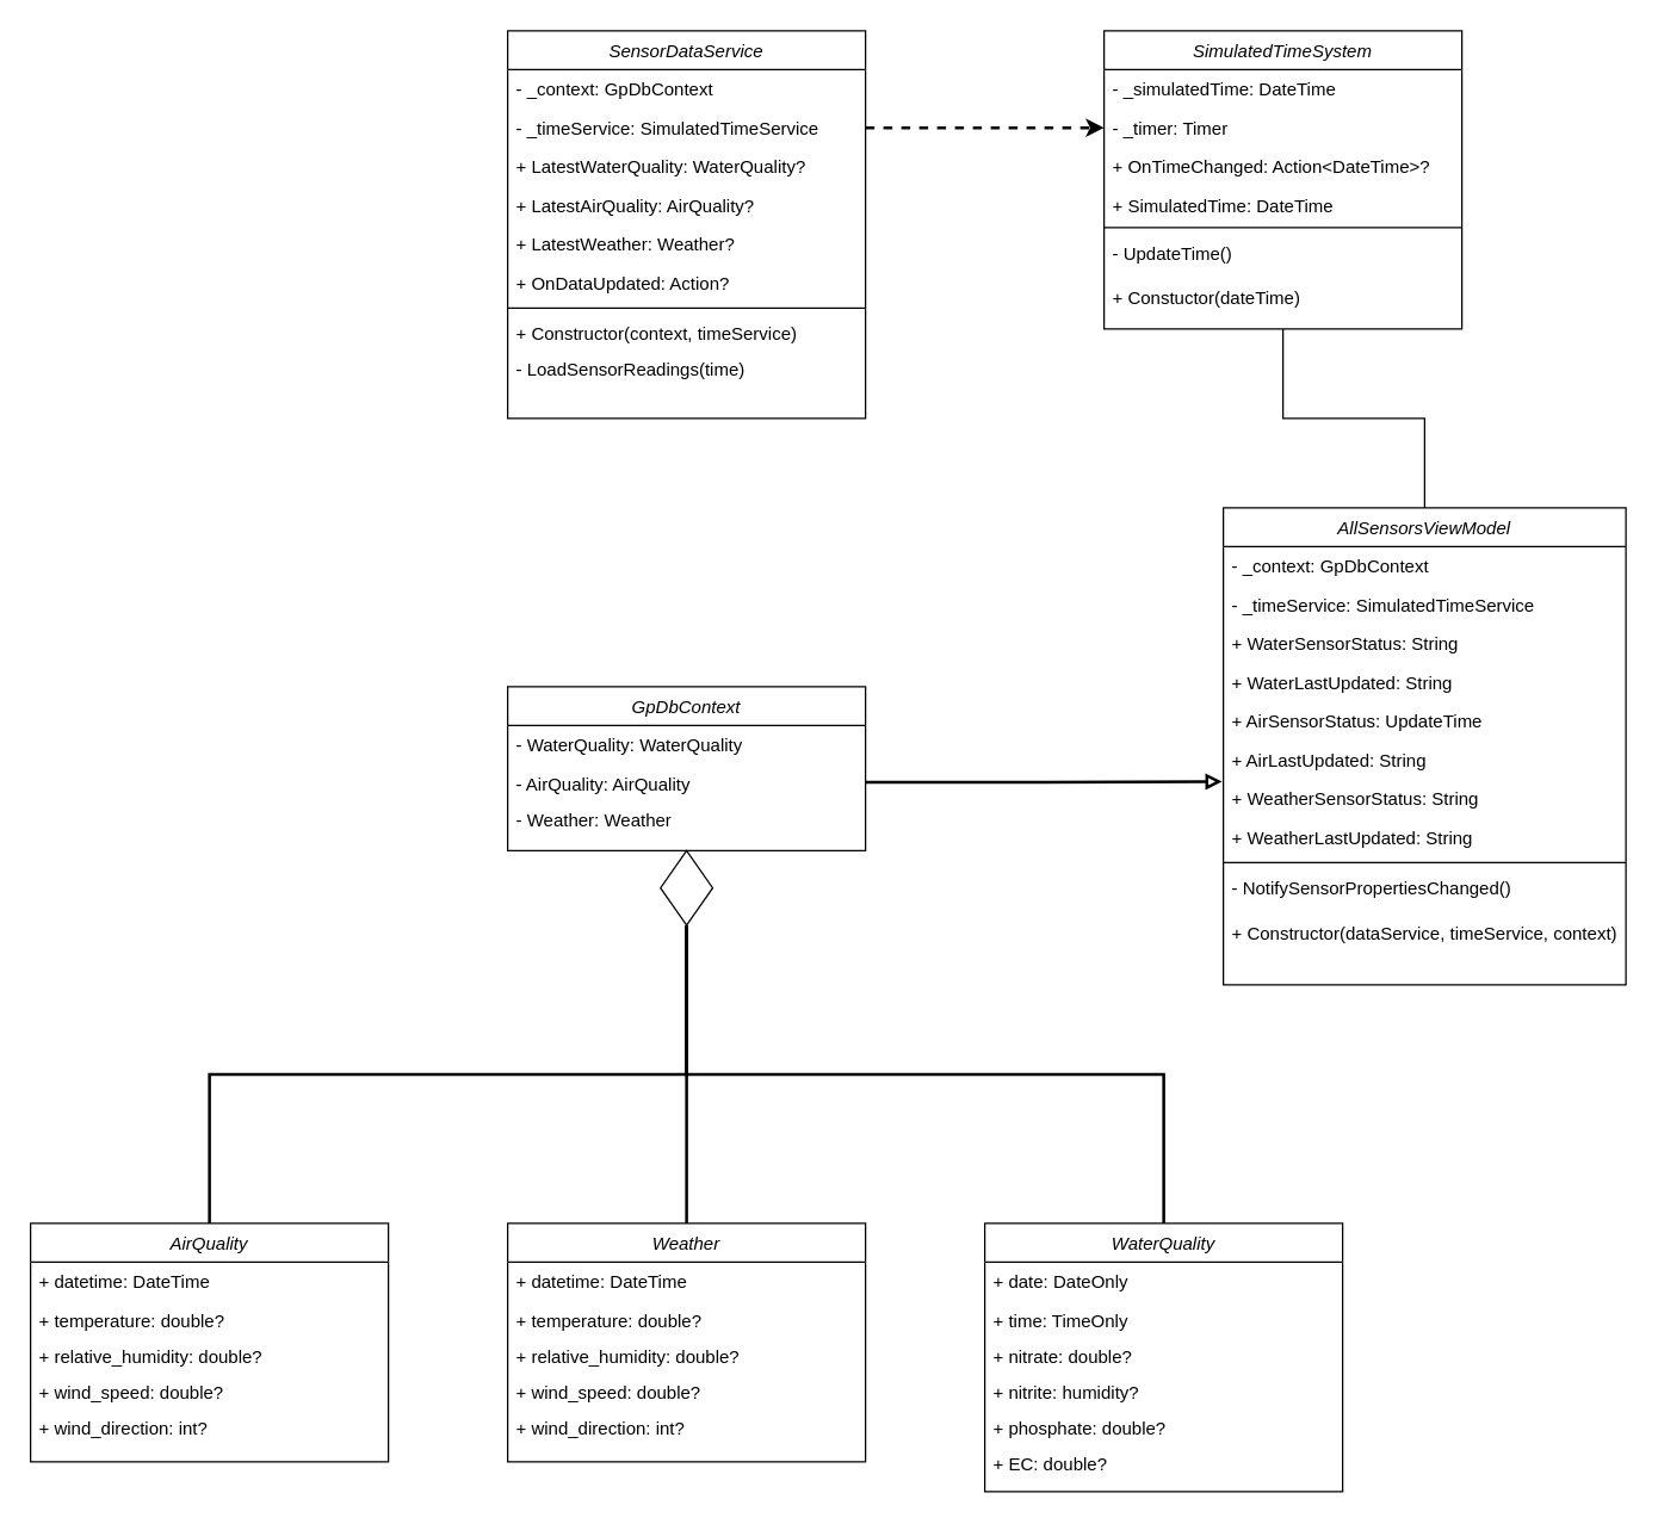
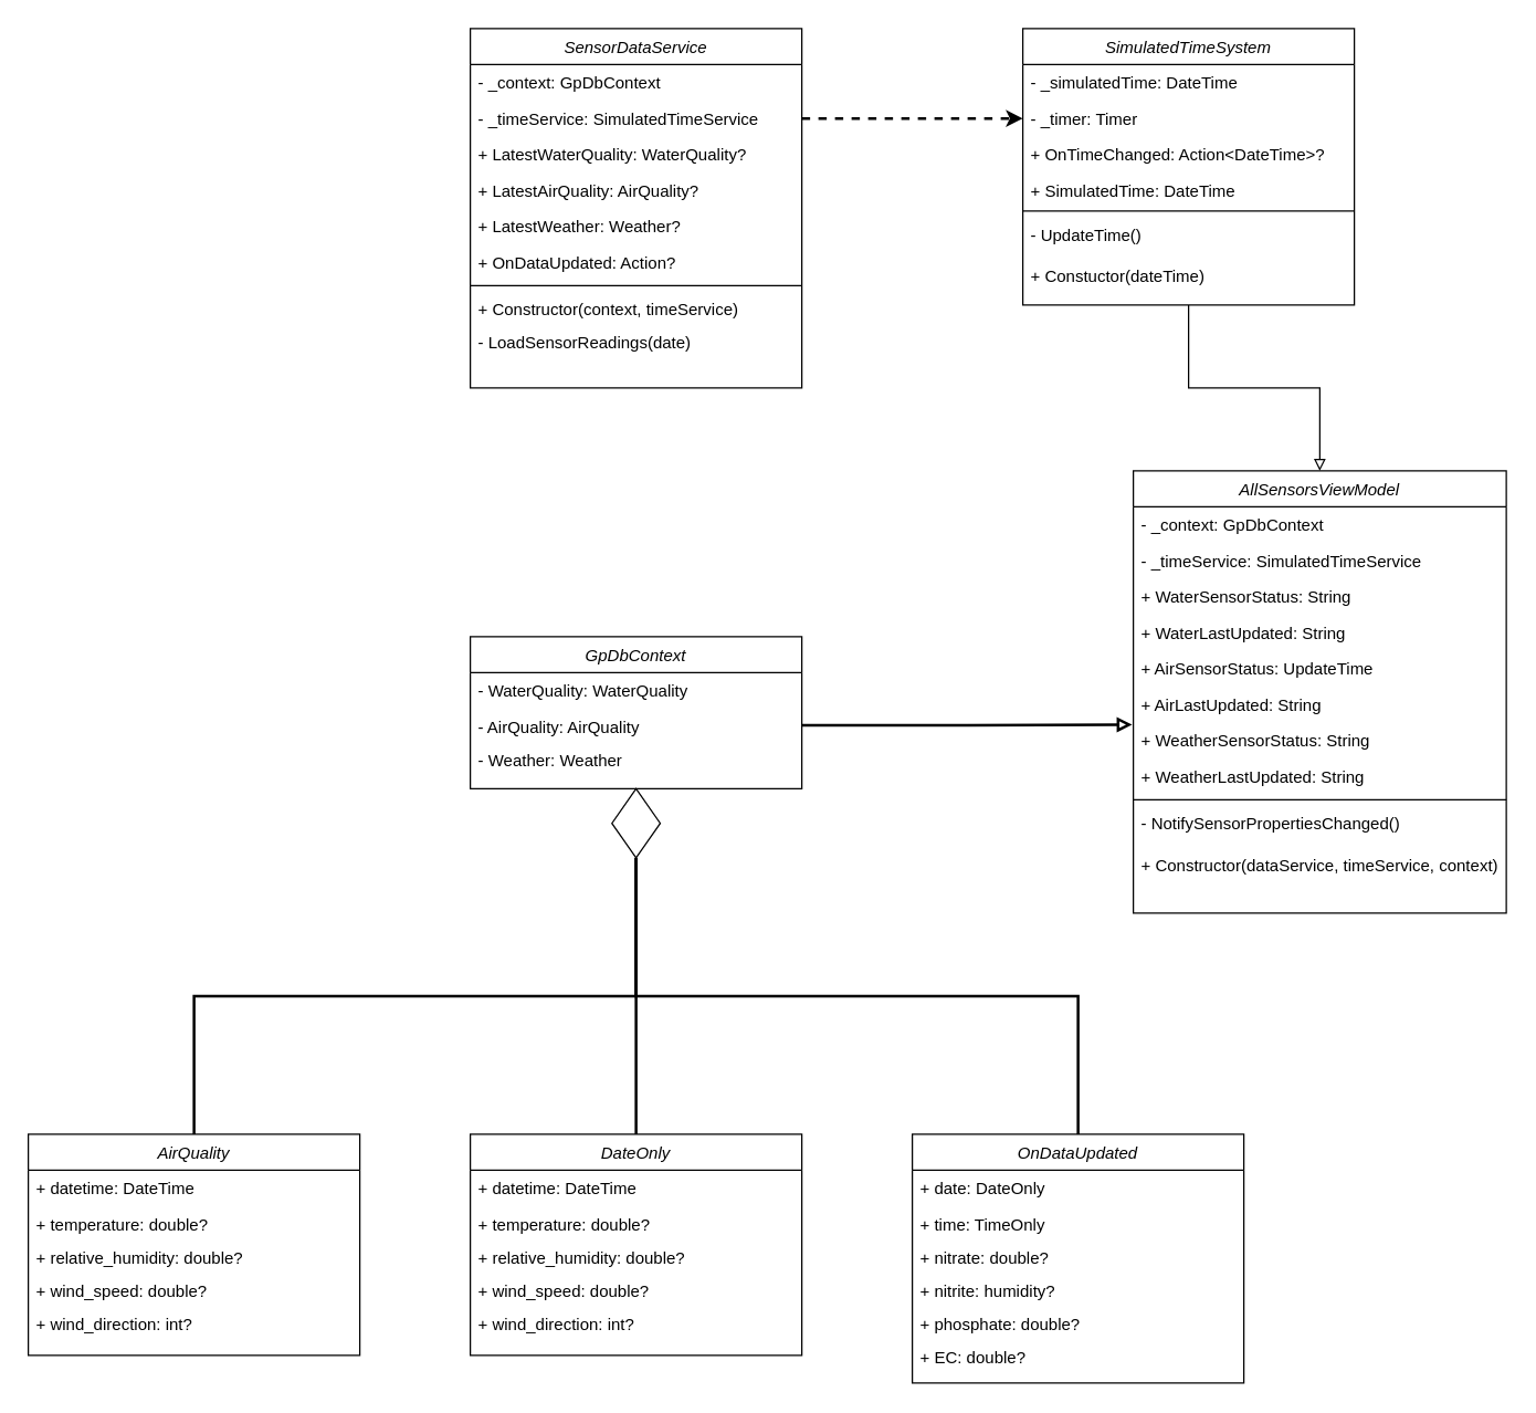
  <mxCell id="0" />
  <mxCell id="1" parent="0" />
  <mxCell id="2" value="SensorDataService" style="swimlane;fontStyle=2;align=center;verticalAlign=top;childLayout=stackLayout;horizontal=1;startSize=26;horizontalStack=0;resizeParent=1;resizeLast=0;collapsible=1;marginBottom=0;rounded=0;shadow=0;strokeWidth=1;" parent="1" vertex="1"><mxGeometry x="340" y="20" width="240" height="260" as="geometry"><mxRectangle x="230" y="140" width="160" height="26" as="alternateBounds" /></mxGeometry></mxCell>
  <mxCell id="3" value="- _context: GpDbContext" style="text;align=left;verticalAlign=top;spacingLeft=4;spacingRight=4;overflow=hidden;rotatable=0;points=[[0,0.5],[1,0.5]];portConstraint=eastwest;" parent="2" vertex="1"><mxGeometry y="26" width="240" height="26" as="geometry" /></mxCell>
  <mxCell id="4" value="- _timeService: SimulatedTimeService" style="text;align=left;verticalAlign=top;spacingLeft=4;spacingRight=4;overflow=hidden;rotatable=0;points=[[0,0.5],[1,0.5]];portConstraint=eastwest;rounded=0;shadow=0;html=0;" parent="2" vertex="1"><mxGeometry y="52" width="240" height="26" as="geometry" /></mxCell>
  <mxCell id="5" value="+ LatestWaterQuality: WaterQuality?" style="text;align=left;verticalAlign=top;spacingLeft=4;spacingRight=4;overflow=hidden;rotatable=0;points=[[0,0.5],[1,0.5]];portConstraint=eastwest;rounded=0;shadow=0;html=0;" vertex="1" parent="2"><mxGeometry y="78" width="240" height="26" as="geometry" /></mxCell>
  <mxCell id="6" value="+ LatestAirQuality: AirQuality?" style="text;align=left;verticalAlign=top;spacingLeft=4;spacingRight=4;overflow=hidden;rotatable=0;points=[[0,0.5],[1,0.5]];portConstraint=eastwest;rounded=0;shadow=0;html=0;" vertex="1" parent="2"><mxGeometry y="104" width="240" height="26" as="geometry" /></mxCell>
  <mxCell id="7" value="+ LatestWeather: Weather?" style="text;align=left;verticalAlign=top;spacingLeft=4;spacingRight=4;overflow=hidden;rotatable=0;points=[[0,0.5],[1,0.5]];portConstraint=eastwest;rounded=0;shadow=0;html=0;" vertex="1" parent="2"><mxGeometry y="130" width="240" height="26" as="geometry" /></mxCell>
  <mxCell id="8" value="+ OnDataUpdated: Action?" style="text;align=left;verticalAlign=top;spacingLeft=4;spacingRight=4;overflow=hidden;rotatable=0;points=[[0,0.5],[1,0.5]];portConstraint=eastwest;rounded=0;shadow=0;html=0;" vertex="1" parent="2"><mxGeometry y="156" width="240" height="26" as="geometry" /></mxCell>
  <mxCell id="9" value="" style="line;html=1;strokeWidth=1;align=left;verticalAlign=middle;spacingTop=-1;spacingLeft=3;spacingRight=3;rotatable=0;labelPosition=right;points=[];portConstraint=eastwest;" parent="2" vertex="1"><mxGeometry y="182" width="240" height="8" as="geometry" /></mxCell>
  <mxCell id="10" value="+ Constructor(context, timeService)" style="text;align=left;verticalAlign=top;spacingLeft=4;spacingRight=4;overflow=hidden;rotatable=0;points=[[0,0.5],[1,0.5]];portConstraint=eastwest;" parent="2" vertex="1"><mxGeometry y="190" width="240" height="24" as="geometry" /></mxCell>
- <mxCell id="11" value="- LoadSensorReadings(time)" style="text;align=left;verticalAlign=top;spacingLeft=4;spacingRight=4;overflow=hidden;rotatable=0;points=[[0,0.5],[1,0.5]];portConstraint=eastwest;" vertex="1" parent="2"><mxGeometry y="214" width="240" height="26" as="geometry" /></mxCell>
- <mxCell id="12" style="edgeStyle=orthogonalEdgeStyle;rounded=0;orthogonalLoop=1;jettySize=auto;html=1;exitX=0.5;exitY=1;exitDx=0;exitDy=0;entryX=0.5;entryY=0;entryDx=0;entryDy=0;endArrow=none;endFill=0;" edge="1" parent="1" source="13" target="49"><mxGeometry relative="1" as="geometry" /></mxCell>
+ <mxCell id="11" value="- LoadSensorReadings(date)" style="text;align=left;verticalAlign=top;spacingLeft=4;spacingRight=4;overflow=hidden;rotatable=0;points=[[0,0.5],[1,0.5]];portConstraint=eastwest;" vertex="1" parent="2"><mxGeometry y="214" width="240" height="26" as="geometry" /></mxCell>
+ <mxCell id="12" style="edgeStyle=orthogonalEdgeStyle;rounded=0;orthogonalLoop=1;jettySize=auto;html=1;exitX=0.5;exitY=1;exitDx=0;exitDy=0;entryX=0.5;entryY=0;entryDx=0;entryDy=0;endArrow=block;endFill=0;" edge="1" parent="1" source="13" target="49"><mxGeometry relative="1" as="geometry" /></mxCell>
  <mxCell id="13" value="SimulatedTimeSystem" style="swimlane;fontStyle=2;align=center;verticalAlign=top;childLayout=stackLayout;horizontal=1;startSize=26;horizontalStack=0;resizeParent=1;resizeLast=0;collapsible=1;marginBottom=0;rounded=0;shadow=0;strokeWidth=1;" vertex="1" parent="1"><mxGeometry x="740" y="20" width="240" height="200" as="geometry"><mxRectangle x="230" y="140" width="160" height="26" as="alternateBounds" /></mxGeometry></mxCell>
  <mxCell id="14" value="- _simulatedTime: DateTime" style="text;align=left;verticalAlign=top;spacingLeft=4;spacingRight=4;overflow=hidden;rotatable=0;points=[[0,0.5],[1,0.5]];portConstraint=eastwest;" vertex="1" parent="13"><mxGeometry y="26" width="240" height="26" as="geometry" /></mxCell>
  <mxCell id="15" value="- _timer: Timer" style="text;align=left;verticalAlign=top;spacingLeft=4;spacingRight=4;overflow=hidden;rotatable=0;points=[[0,0.5],[1,0.5]];portConstraint=eastwest;" vertex="1" parent="13"><mxGeometry y="52" width="240" height="26" as="geometry" /></mxCell>
  <mxCell id="16" value="+ OnTimeChanged: Action&lt;DateTime&gt;?" style="text;align=left;verticalAlign=top;spacingLeft=4;spacingRight=4;overflow=hidden;rotatable=0;points=[[0,0.5],[1,0.5]];portConstraint=eastwest;" vertex="1" parent="13"><mxGeometry y="78" width="240" height="26" as="geometry" /></mxCell>
  <mxCell id="17" value="+ SimulatedTime: DateTime" style="text;align=left;verticalAlign=top;spacingLeft=4;spacingRight=4;overflow=hidden;rotatable=0;points=[[0,0.5],[1,0.5]];portConstraint=eastwest;" vertex="1" parent="13"><mxGeometry y="104" width="240" height="24" as="geometry" /></mxCell>
  <mxCell id="18" value="" style="line;html=1;strokeWidth=1;align=left;verticalAlign=middle;spacingTop=-1;spacingLeft=3;spacingRight=3;rotatable=0;labelPosition=right;points=[];portConstraint=eastwest;" vertex="1" parent="13"><mxGeometry y="128" width="240" height="8" as="geometry" /></mxCell>
  <mxCell id="19" value="- UpdateTime()" style="text;align=left;verticalAlign=top;spacingLeft=4;spacingRight=4;overflow=hidden;rotatable=0;points=[[0,0.5],[1,0.5]];portConstraint=eastwest;" vertex="1" parent="13"><mxGeometry y="136" width="240" height="30" as="geometry" /></mxCell>
  <mxCell id="20" value="+ Constuctor(dateTime)" style="text;align=left;verticalAlign=top;spacingLeft=4;spacingRight=4;overflow=hidden;rotatable=0;points=[[0,0.5],[1,0.5]];portConstraint=eastwest;" vertex="1" parent="13"><mxGeometry y="166" width="240" height="24" as="geometry" /></mxCell>
  <mxCell id="21" value="GpDbContext" style="swimlane;fontStyle=2;align=center;verticalAlign=top;childLayout=stackLayout;horizontal=1;startSize=26;horizontalStack=0;resizeParent=1;resizeLast=0;collapsible=1;marginBottom=0;rounded=0;shadow=0;strokeWidth=1;" vertex="1" parent="1"><mxGeometry x="340" y="460" width="240" height="110" as="geometry"><mxRectangle x="230" y="140" width="160" height="26" as="alternateBounds" /></mxGeometry></mxCell>
  <mxCell id="22" value="- WaterQuality: WaterQuality" style="text;align=left;verticalAlign=top;spacingLeft=4;spacingRight=4;overflow=hidden;rotatable=0;points=[[0,0.5],[1,0.5]];portConstraint=eastwest;" vertex="1" parent="21"><mxGeometry y="26" width="240" height="26" as="geometry" /></mxCell>
  <mxCell id="23" value="- AirQuality: AirQuality" style="text;align=left;verticalAlign=top;spacingLeft=4;spacingRight=4;overflow=hidden;rotatable=0;points=[[0,0.5],[1,0.5]];portConstraint=eastwest;" vertex="1" parent="21"><mxGeometry y="52" width="240" height="24" as="geometry" /></mxCell>
  <mxCell id="24" value="- Weather: Weather" style="text;align=left;verticalAlign=top;spacingLeft=4;spacingRight=4;overflow=hidden;rotatable=0;points=[[0,0.5],[1,0.5]];portConstraint=eastwest;" vertex="1" parent="21"><mxGeometry y="76" width="240" height="24" as="geometry" /></mxCell>
- <mxCell id="25" value="WaterQuality" style="swimlane;fontStyle=2;align=center;verticalAlign=top;childLayout=stackLayout;horizontal=1;startSize=26;horizontalStack=0;resizeParent=1;resizeLast=0;collapsible=1;marginBottom=0;rounded=0;shadow=0;strokeWidth=1;" vertex="1" parent="1"><mxGeometry x="660" y="820" width="240" height="180" as="geometry"><mxRectangle x="230" y="140" width="160" height="26" as="alternateBounds" /></mxGeometry></mxCell>
+ <mxCell id="25" value="OnDataUpdated" style="swimlane;fontStyle=2;align=center;verticalAlign=top;childLayout=stackLayout;horizontal=1;startSize=26;horizontalStack=0;resizeParent=1;resizeLast=0;collapsible=1;marginBottom=0;rounded=0;shadow=0;strokeWidth=1;" vertex="1" parent="1"><mxGeometry x="660" y="820" width="240" height="180" as="geometry"><mxRectangle x="230" y="140" width="160" height="26" as="alternateBounds" /></mxGeometry></mxCell>
  <mxCell id="26" value="+ date: DateOnly" style="text;align=left;verticalAlign=top;spacingLeft=4;spacingRight=4;overflow=hidden;rotatable=0;points=[[0,0.5],[1,0.5]];portConstraint=eastwest;" vertex="1" parent="25"><mxGeometry y="26" width="240" height="26" as="geometry" /></mxCell>
  <mxCell id="27" value="+ time: TimeOnly" style="text;align=left;verticalAlign=top;spacingLeft=4;spacingRight=4;overflow=hidden;rotatable=0;points=[[0,0.5],[1,0.5]];portConstraint=eastwest;" vertex="1" parent="25"><mxGeometry y="52" width="240" height="24" as="geometry" /></mxCell>
  <mxCell id="28" value="+ nitrate: double?" style="text;align=left;verticalAlign=top;spacingLeft=4;spacingRight=4;overflow=hidden;rotatable=0;points=[[0,0.5],[1,0.5]];portConstraint=eastwest;" vertex="1" parent="25"><mxGeometry y="76" width="240" height="24" as="geometry" /></mxCell>
  <mxCell id="29" value="+ nitrite: humidity?" style="text;align=left;verticalAlign=top;spacingLeft=4;spacingRight=4;overflow=hidden;rotatable=0;points=[[0,0.5],[1,0.5]];portConstraint=eastwest;" vertex="1" parent="25"><mxGeometry y="100" width="240" height="24" as="geometry" /></mxCell>
  <mxCell id="30" value="+ phosphate: double?" style="text;align=left;verticalAlign=top;spacingLeft=4;spacingRight=4;overflow=hidden;rotatable=0;points=[[0,0.5],[1,0.5]];portConstraint=eastwest;" vertex="1" parent="25"><mxGeometry y="124" width="240" height="24" as="geometry" /></mxCell>
  <mxCell id="31" value="+ EC: double?" style="text;align=left;verticalAlign=top;spacingLeft=4;spacingRight=4;overflow=hidden;rotatable=0;points=[[0,0.5],[1,0.5]];portConstraint=eastwest;" vertex="1" parent="25"><mxGeometry y="148" width="240" height="24" as="geometry" /></mxCell>
- <mxCell id="32" value="Weather" style="swimlane;fontStyle=2;align=center;verticalAlign=top;childLayout=stackLayout;horizontal=1;startSize=26;horizontalStack=0;resizeParent=1;resizeLast=0;collapsible=1;marginBottom=0;rounded=0;shadow=0;strokeWidth=1;" vertex="1" parent="1"><mxGeometry x="340" y="820" width="240" height="160" as="geometry"><mxRectangle x="230" y="140" width="160" height="26" as="alternateBounds" /></mxGeometry></mxCell>
+ <mxCell id="32" value="DateOnly" style="swimlane;fontStyle=2;align=center;verticalAlign=top;childLayout=stackLayout;horizontal=1;startSize=26;horizontalStack=0;resizeParent=1;resizeLast=0;collapsible=1;marginBottom=0;rounded=0;shadow=0;strokeWidth=1;" vertex="1" parent="1"><mxGeometry x="340" y="820" width="240" height="160" as="geometry"><mxRectangle x="230" y="140" width="160" height="26" as="alternateBounds" /></mxGeometry></mxCell>
  <mxCell id="33" value="+ datetime: DateTime" style="text;align=left;verticalAlign=top;spacingLeft=4;spacingRight=4;overflow=hidden;rotatable=0;points=[[0,0.5],[1,0.5]];portConstraint=eastwest;" vertex="1" parent="32"><mxGeometry y="26" width="240" height="26" as="geometry" /></mxCell>
  <mxCell id="34" value="+ temperature: double?" style="text;align=left;verticalAlign=top;spacingLeft=4;spacingRight=4;overflow=hidden;rotatable=0;points=[[0,0.5],[1,0.5]];portConstraint=eastwest;" vertex="1" parent="32"><mxGeometry y="52" width="240" height="24" as="geometry" /></mxCell>
  <mxCell id="35" value="+ relative_humidity: double?" style="text;align=left;verticalAlign=top;spacingLeft=4;spacingRight=4;overflow=hidden;rotatable=0;points=[[0,0.5],[1,0.5]];portConstraint=eastwest;" vertex="1" parent="32"><mxGeometry y="76" width="240" height="24" as="geometry" /></mxCell>
  <mxCell id="36" value="+ wind_speed: double?" style="text;align=left;verticalAlign=top;spacingLeft=4;spacingRight=4;overflow=hidden;rotatable=0;points=[[0,0.5],[1,0.5]];portConstraint=eastwest;" vertex="1" parent="32"><mxGeometry y="100" width="240" height="24" as="geometry" /></mxCell>
  <mxCell id="37" value="+ wind_direction: int?" style="text;align=left;verticalAlign=top;spacingLeft=4;spacingRight=4;overflow=hidden;rotatable=0;points=[[0,0.5],[1,0.5]];portConstraint=eastwest;" vertex="1" parent="32"><mxGeometry y="124" width="240" height="36" as="geometry" /></mxCell>
  <mxCell id="38" value="AirQuality" style="swimlane;fontStyle=2;align=center;verticalAlign=top;childLayout=stackLayout;horizontal=1;startSize=26;horizontalStack=0;resizeParent=1;resizeLast=0;collapsible=1;marginBottom=0;rounded=0;shadow=0;strokeWidth=1;" vertex="1" parent="1"><mxGeometry x="20" y="820" width="240" height="160" as="geometry"><mxRectangle x="230" y="140" width="160" height="26" as="alternateBounds" /></mxGeometry></mxCell>
  <mxCell id="39" value="+ datetime: DateTime" style="text;align=left;verticalAlign=top;spacingLeft=4;spacingRight=4;overflow=hidden;rotatable=0;points=[[0,0.5],[1,0.5]];portConstraint=eastwest;" vertex="1" parent="38"><mxGeometry y="26" width="240" height="26" as="geometry" /></mxCell>
  <mxCell id="40" value="+ temperature: double?" style="text;align=left;verticalAlign=top;spacingLeft=4;spacingRight=4;overflow=hidden;rotatable=0;points=[[0,0.5],[1,0.5]];portConstraint=eastwest;" vertex="1" parent="38"><mxGeometry y="52" width="240" height="24" as="geometry" /></mxCell>
  <mxCell id="41" value="+ relative_humidity: double?" style="text;align=left;verticalAlign=top;spacingLeft=4;spacingRight=4;overflow=hidden;rotatable=0;points=[[0,0.5],[1,0.5]];portConstraint=eastwest;" vertex="1" parent="38"><mxGeometry y="76" width="240" height="24" as="geometry" /></mxCell>
  <mxCell id="42" value="+ wind_speed: double?" style="text;align=left;verticalAlign=top;spacingLeft=4;spacingRight=4;overflow=hidden;rotatable=0;points=[[0,0.5],[1,0.5]];portConstraint=eastwest;" vertex="1" parent="38"><mxGeometry y="100" width="240" height="24" as="geometry" /></mxCell>
  <mxCell id="43" value="+ wind_direction: int?" style="text;align=left;verticalAlign=top;spacingLeft=4;spacingRight=4;overflow=hidden;rotatable=0;points=[[0,0.5],[1,0.5]];portConstraint=eastwest;" vertex="1" parent="38"><mxGeometry y="124" width="240" height="36" as="geometry" /></mxCell>
  <mxCell id="44" style="edgeStyle=orthogonalEdgeStyle;rounded=0;orthogonalLoop=1;jettySize=auto;html=1;exitX=0.5;exitY=1;exitDx=0;exitDy=0;entryX=0.5;entryY=0;entryDx=0;entryDy=0;endArrow=none;endFill=0;strokeWidth=2;" edge="1" parent="1" source="47" target="32"><mxGeometry relative="1" as="geometry" /></mxCell>
  <mxCell id="45" style="edgeStyle=orthogonalEdgeStyle;rounded=0;orthogonalLoop=1;jettySize=auto;html=1;exitX=0.5;exitY=1;exitDx=0;exitDy=0;entryX=0.5;entryY=0;entryDx=0;entryDy=0;endArrow=none;endFill=0;strokeWidth=2;" edge="1" parent="1" source="47" target="38"><mxGeometry relative="1" as="geometry" /></mxCell>
  <mxCell id="46" style="edgeStyle=orthogonalEdgeStyle;rounded=0;orthogonalLoop=1;jettySize=auto;html=1;exitX=0.5;exitY=1;exitDx=0;exitDy=0;entryX=0.5;entryY=0;entryDx=0;entryDy=0;endArrow=none;endFill=0;strokeWidth=2;" edge="1" parent="1" source="47" target="25"><mxGeometry relative="1" as="geometry" /></mxCell>
  <mxCell id="47" value="" style="rhombus;whiteSpace=wrap;html=1;" vertex="1" parent="1"><mxGeometry x="442.5" y="570" width="35" height="50" as="geometry" /></mxCell>
  <mxCell id="48" style="edgeStyle=orthogonalEdgeStyle;rounded=0;orthogonalLoop=1;jettySize=auto;html=1;exitX=1;exitY=0.5;exitDx=0;exitDy=0;entryX=0;entryY=0.5;entryDx=0;entryDy=0;dashed=1;strokeWidth=2;" edge="1" parent="1" source="4" target="15"><mxGeometry relative="1" as="geometry" /></mxCell>
  <mxCell id="49" value="AllSensorsViewModel" style="swimlane;fontStyle=2;align=center;verticalAlign=top;childLayout=stackLayout;horizontal=1;startSize=26;horizontalStack=0;resizeParent=1;resizeLast=0;collapsible=1;marginBottom=0;rounded=0;shadow=0;strokeWidth=1;" vertex="1" parent="1"><mxGeometry x="820" y="340" width="270" height="320" as="geometry"><mxRectangle x="230" y="140" width="160" height="26" as="alternateBounds" /></mxGeometry></mxCell>
  <mxCell id="50" value="- _context: GpDbContext" style="text;align=left;verticalAlign=top;spacingLeft=4;spacingRight=4;overflow=hidden;rotatable=0;points=[[0,0.5],[1,0.5]];portConstraint=eastwest;" vertex="1" parent="49"><mxGeometry y="26" width="270" height="26" as="geometry" /></mxCell>
  <mxCell id="51" value="- _timeService: SimulatedTimeService" style="text;align=left;verticalAlign=top;spacingLeft=4;spacingRight=4;overflow=hidden;rotatable=0;points=[[0,0.5],[1,0.5]];portConstraint=eastwest;rounded=0;shadow=0;html=0;" vertex="1" parent="49"><mxGeometry y="52" width="270" height="26" as="geometry" /></mxCell>
  <mxCell id="52" value="+ WaterSensorStatus: String" style="text;align=left;verticalAlign=top;spacingLeft=4;spacingRight=4;overflow=hidden;rotatable=0;points=[[0,0.5],[1,0.5]];portConstraint=eastwest;rounded=0;shadow=0;html=0;" vertex="1" parent="49"><mxGeometry y="78" width="270" height="26" as="geometry" /></mxCell>
  <mxCell id="53" value="+ WaterLastUpdated: String" style="text;align=left;verticalAlign=top;spacingLeft=4;spacingRight=4;overflow=hidden;rotatable=0;points=[[0,0.5],[1,0.5]];portConstraint=eastwest;rounded=0;shadow=0;html=0;" vertex="1" parent="49"><mxGeometry y="104" width="270" height="26" as="geometry" /></mxCell>
  <mxCell id="54" value="+ AirSensorStatus: UpdateTime" style="text;align=left;verticalAlign=top;spacingLeft=4;spacingRight=4;overflow=hidden;rotatable=0;points=[[0,0.5],[1,0.5]];portConstraint=eastwest;rounded=0;shadow=0;html=0;" vertex="1" parent="49"><mxGeometry y="130" width="270" height="26" as="geometry" /></mxCell>
  <mxCell id="55" value="+ AirLastUpdated: String" style="text;align=left;verticalAlign=top;spacingLeft=4;spacingRight=4;overflow=hidden;rotatable=0;points=[[0,0.5],[1,0.5]];portConstraint=eastwest;rounded=0;shadow=0;html=0;" vertex="1" parent="49"><mxGeometry y="156" width="270" height="26" as="geometry" /></mxCell>
  <mxCell id="56" value="+ WeatherSensorStatus: String" style="text;align=left;verticalAlign=top;spacingLeft=4;spacingRight=4;overflow=hidden;rotatable=0;points=[[0,0.5],[1,0.5]];portConstraint=eastwest;rounded=0;shadow=0;html=0;" vertex="1" parent="49"><mxGeometry y="182" width="270" height="26" as="geometry" /></mxCell>
  <mxCell id="57" value="+ WeatherLastUpdated: String" style="text;align=left;verticalAlign=top;spacingLeft=4;spacingRight=4;overflow=hidden;rotatable=0;points=[[0,0.5],[1,0.5]];portConstraint=eastwest;rounded=0;shadow=0;html=0;" vertex="1" parent="49"><mxGeometry y="208" width="270" height="26" as="geometry" /></mxCell>
  <mxCell id="58" value="" style="line;html=1;strokeWidth=1;align=left;verticalAlign=middle;spacingTop=-1;spacingLeft=3;spacingRight=3;rotatable=0;labelPosition=right;points=[];portConstraint=eastwest;" vertex="1" parent="49"><mxGeometry y="234" width="270" height="8" as="geometry" /></mxCell>
  <mxCell id="59" value="- NotifySensorPropertiesChanged()" style="text;align=left;verticalAlign=top;spacingLeft=4;spacingRight=4;overflow=hidden;rotatable=0;points=[[0,0.5],[1,0.5]];portConstraint=eastwest;" vertex="1" parent="49"><mxGeometry y="242" width="270" height="30" as="geometry" /></mxCell>
  <mxCell id="60" value="+ Constructor(dataService, timeService, context)" style="text;align=left;verticalAlign=top;spacingLeft=4;spacingRight=4;overflow=hidden;rotatable=0;points=[[0,0.5],[1,0.5]];portConstraint=eastwest;" vertex="1" parent="49"><mxGeometry y="272" width="270" height="24" as="geometry" /></mxCell>
  <mxCell id="61" style="edgeStyle=orthogonalEdgeStyle;rounded=0;orthogonalLoop=1;jettySize=auto;html=1;exitX=1;exitY=0.5;exitDx=0;exitDy=0;entryX=-0.003;entryY=0.064;entryDx=0;entryDy=0;entryPerimeter=0;strokeWidth=2;endArrow=block;endFill=0;" edge="1" parent="1" source="23" target="56"><mxGeometry relative="1" as="geometry" /></mxCell>
